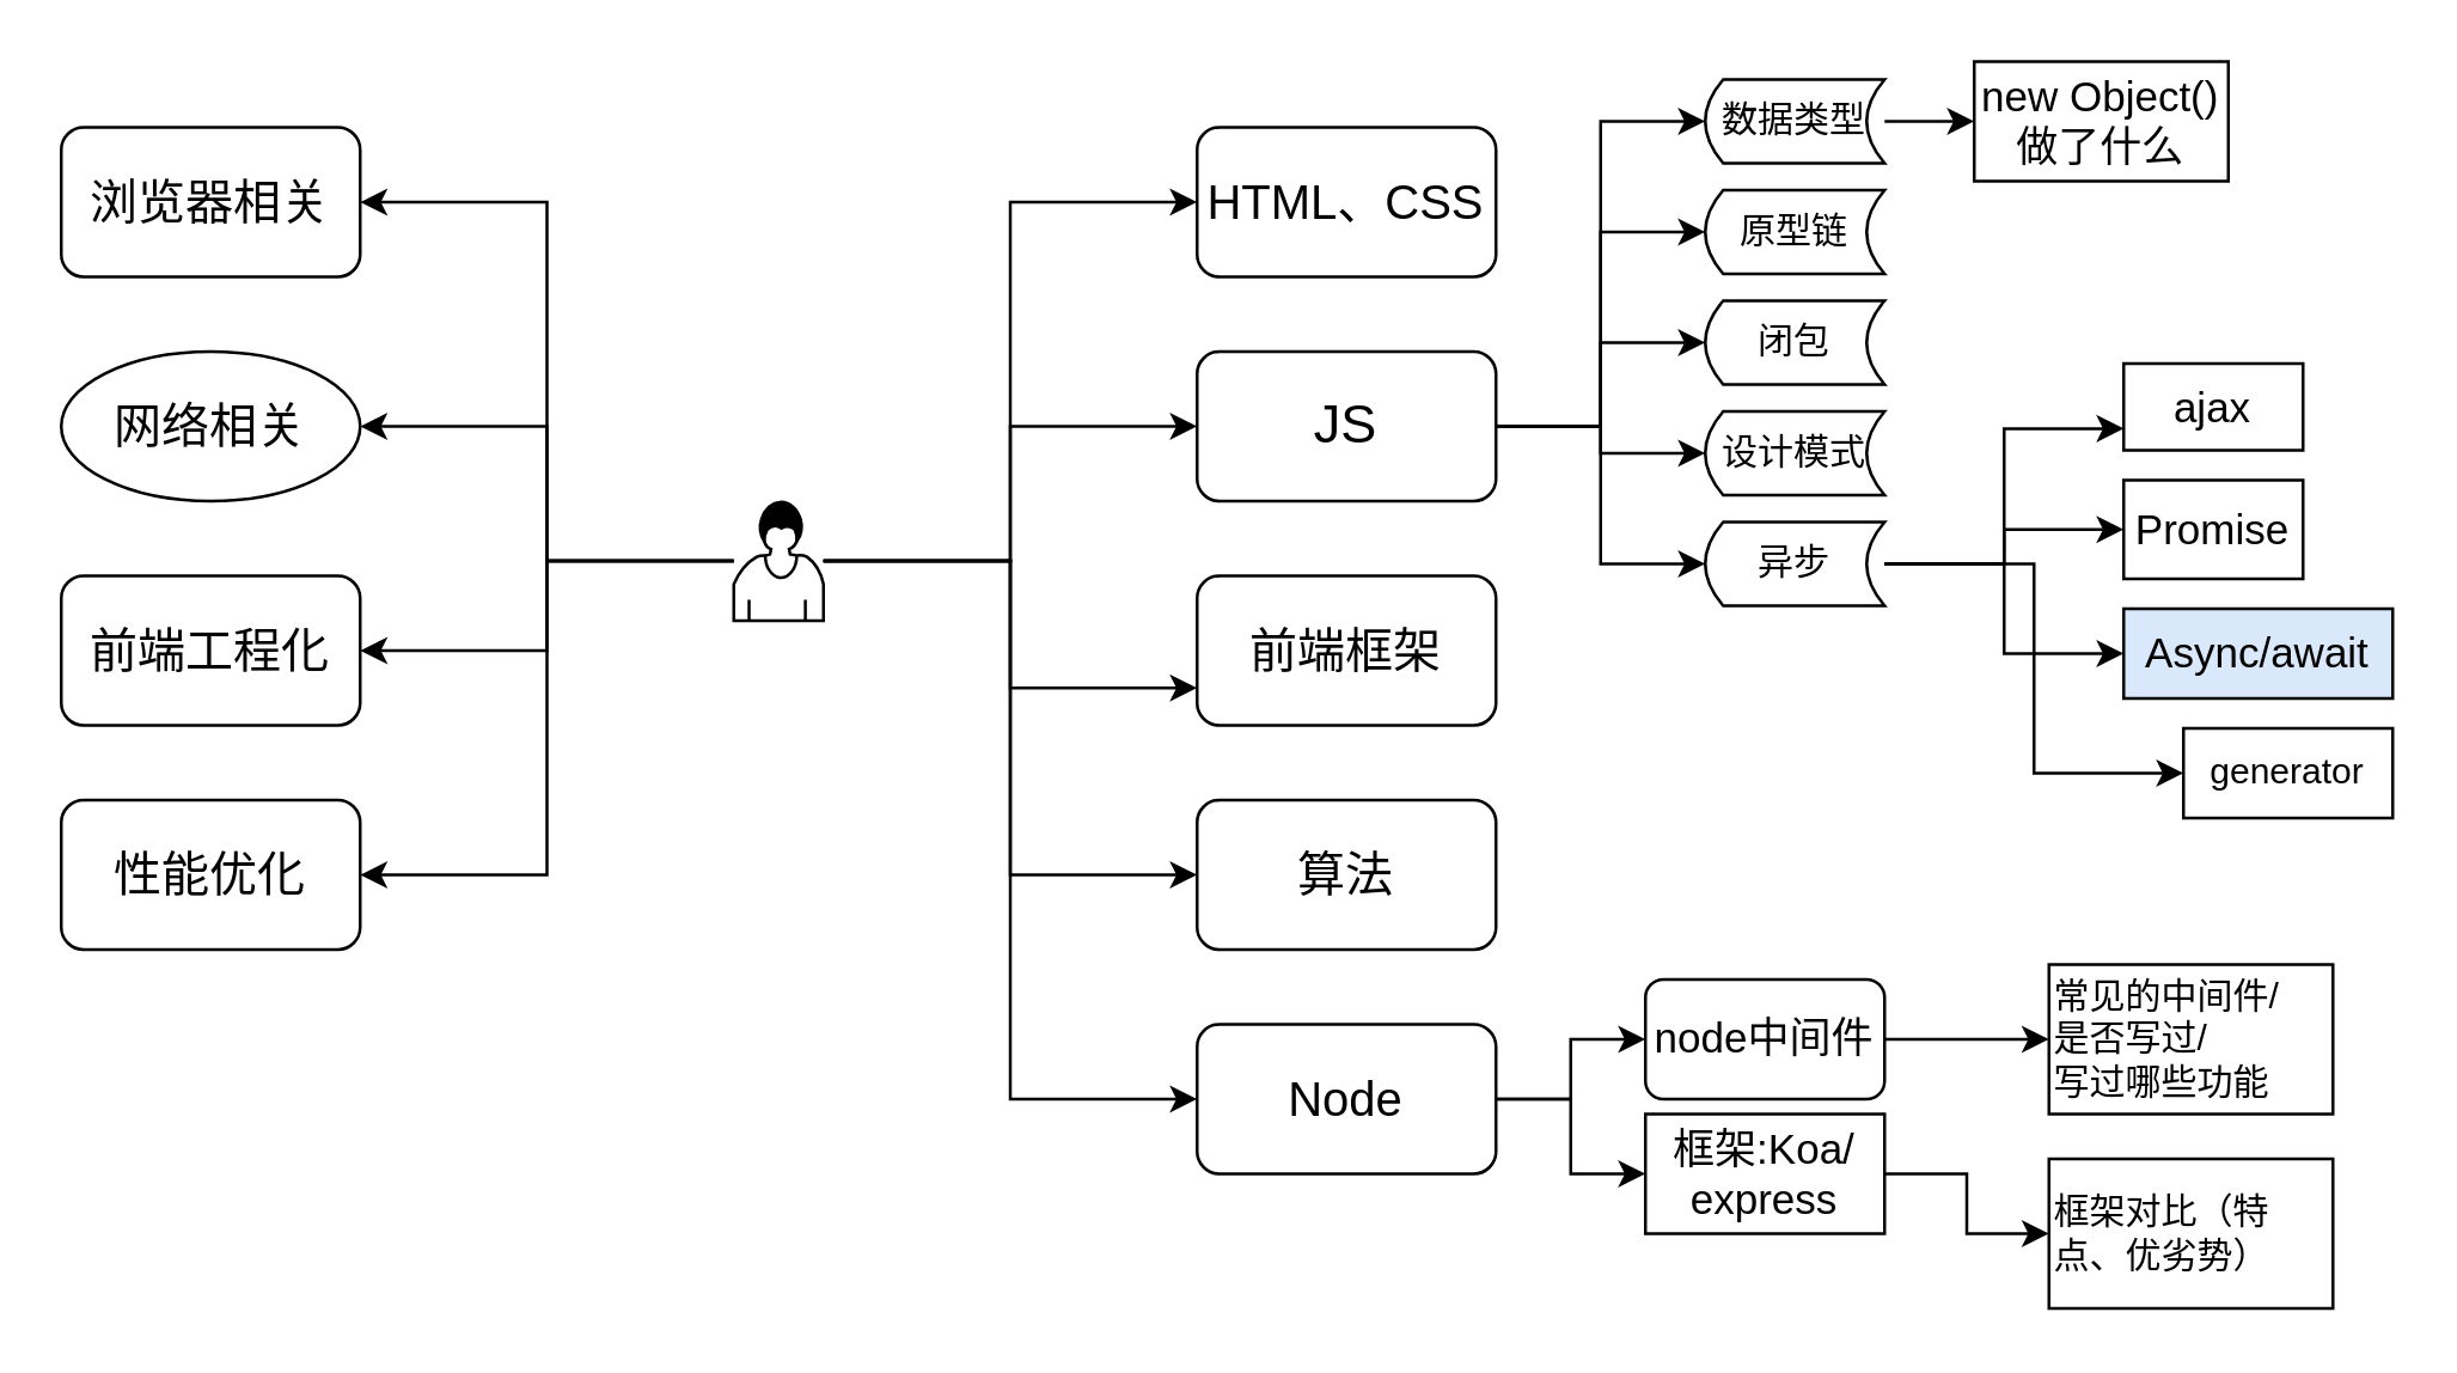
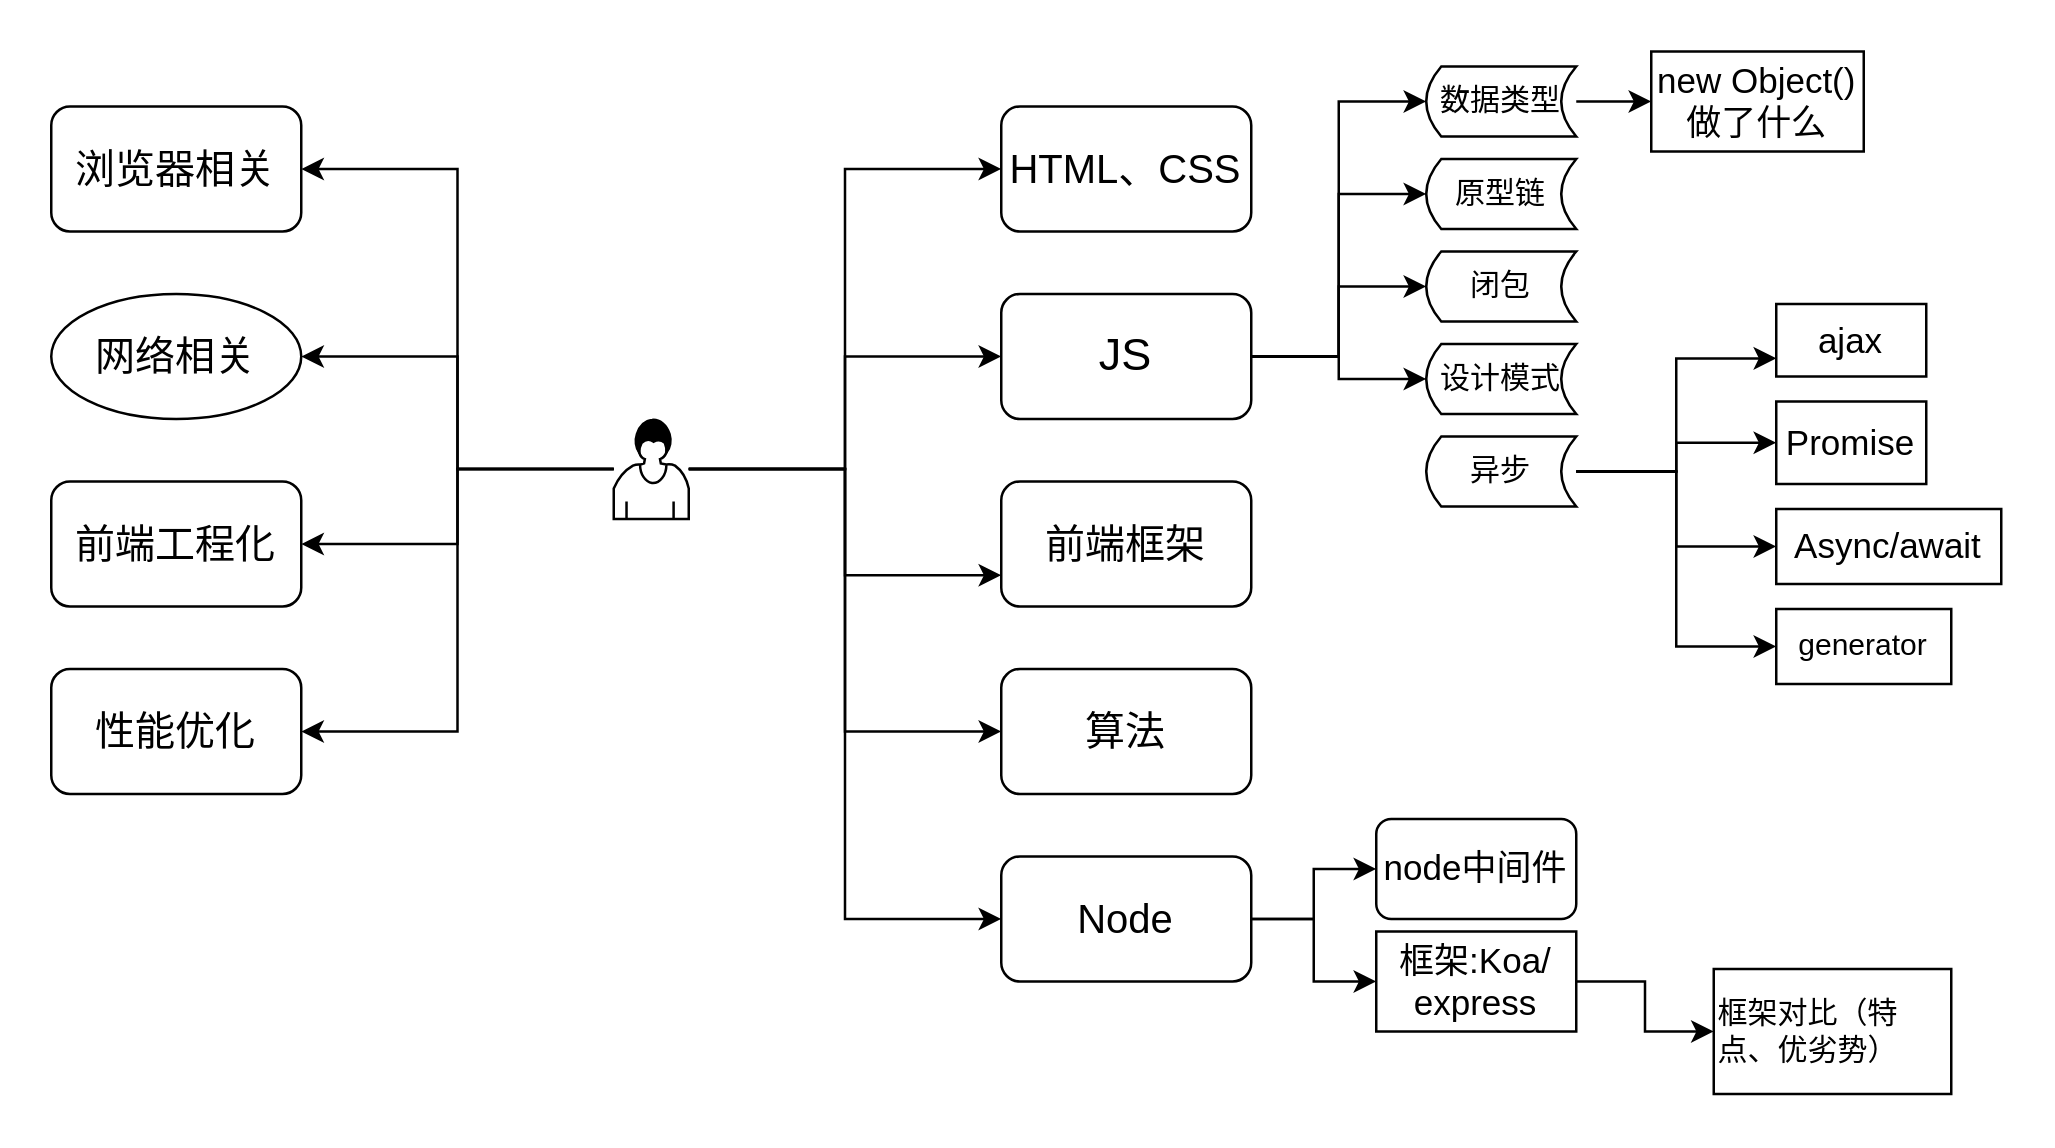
  <mxCell id="0" />
  <mxCell id="1" parent="0" />
  <mxCell id="2" style="edgeStyle=orthogonalEdgeStyle;rounded=0;orthogonalLoop=1;jettySize=auto;html=1;entryX=0;entryY=0.5;entryDx=0;entryDy=0;" parent="1" source="11" target="17" edge="1"><mxGeometry relative="1" as="geometry" /></mxCell>
  <mxCell id="3" style="edgeStyle=orthogonalEdgeStyle;rounded=0;orthogonalLoop=1;jettySize=auto;html=1;entryX=0;entryY=0.5;entryDx=0;entryDy=0;" parent="1" source="11" target="18" edge="1"><mxGeometry relative="1" as="geometry" /></mxCell>
  <mxCell id="4" style="edgeStyle=orthogonalEdgeStyle;rounded=0;orthogonalLoop=1;jettySize=auto;html=1;entryX=0;entryY=0.75;entryDx=0;entryDy=0;" parent="1" source="11" target="19" edge="1"><mxGeometry relative="1" as="geometry" /></mxCell>
  <mxCell id="5" style="edgeStyle=orthogonalEdgeStyle;rounded=0;orthogonalLoop=1;jettySize=auto;html=1;entryX=1;entryY=0.5;entryDx=0;entryDy=0;" parent="1" source="11" target="20" edge="1"><mxGeometry relative="1" as="geometry" /></mxCell>
  <mxCell id="6" style="edgeStyle=orthogonalEdgeStyle;rounded=0;orthogonalLoop=1;jettySize=auto;html=1;entryX=0;entryY=0.5;entryDx=0;entryDy=0;" parent="1" source="11" target="21" edge="1"><mxGeometry relative="1" as="geometry" /></mxCell>
  <mxCell id="7" style="edgeStyle=orthogonalEdgeStyle;rounded=0;orthogonalLoop=1;jettySize=auto;html=1;entryX=1;entryY=0.5;entryDx=0;entryDy=0;" parent="1" source="11" target="22" edge="1"><mxGeometry relative="1" as="geometry" /></mxCell>
  <mxCell id="8" style="edgeStyle=orthogonalEdgeStyle;rounded=0;orthogonalLoop=1;jettySize=auto;html=1;entryX=1;entryY=0.5;entryDx=0;entryDy=0;" parent="1" source="11" target="23" edge="1"><mxGeometry relative="1" as="geometry" /></mxCell>
  <mxCell id="9" style="edgeStyle=orthogonalEdgeStyle;rounded=0;orthogonalLoop=1;jettySize=auto;html=1;entryX=1;entryY=0.5;entryDx=0;entryDy=0;" parent="1" source="11" target="24" edge="1"><mxGeometry relative="1" as="geometry" /></mxCell>
  <mxCell id="10" style="edgeStyle=orthogonalEdgeStyle;rounded=0;orthogonalLoop=1;jettySize=auto;html=1;entryX=0;entryY=0.5;entryDx=0;entryDy=0;" parent="1" source="11" target="38" edge="1"><mxGeometry relative="1" as="geometry" /></mxCell>
  <mxCell id="11" value="" style="shape=mxgraph.bpmn.user_task;html=1;outlineConnect=0;" parent="1" vertex="1"><mxGeometry x="245" y="167" width="30" height="40" as="geometry" /></mxCell>
  <mxCell id="12" style="edgeStyle=orthogonalEdgeStyle;rounded=0;orthogonalLoop=1;jettySize=auto;html=1;exitX=1;exitY=0.5;exitDx=0;exitDy=0;" parent="1" source="17" target="25" edge="1"><mxGeometry relative="1" as="geometry" /></mxCell>
  <mxCell id="13" style="edgeStyle=orthogonalEdgeStyle;rounded=0;orthogonalLoop=1;jettySize=auto;html=1;entryX=0;entryY=0.5;entryDx=0;entryDy=0;" parent="1" source="17" target="26" edge="1"><mxGeometry relative="1" as="geometry" /></mxCell>
- <mxCell id="14" style="edgeStyle=orthogonalEdgeStyle;rounded=0;orthogonalLoop=1;jettySize=auto;html=1;entryX=0;entryY=0.5;entryDx=0;entryDy=0;" parent="1" source="17" target="31" edge="1"><mxGeometry relative="1" as="geometry" /></mxCell>
  <mxCell id="15" style="edgeStyle=orthogonalEdgeStyle;rounded=0;orthogonalLoop=1;jettySize=auto;html=1;entryX=0;entryY=0.5;entryDx=0;entryDy=0;" parent="1" source="17" target="45" edge="1"><mxGeometry relative="1" as="geometry" /></mxCell>
  <mxCell id="16" style="edgeStyle=orthogonalEdgeStyle;rounded=0;orthogonalLoop=1;jettySize=auto;html=1;entryX=0;entryY=0.5;entryDx=0;entryDy=0;" parent="1" source="17" target="47" edge="1"><mxGeometry relative="1" as="geometry" /></mxCell>
  <mxCell id="17" value="&lt;font style=&quot;font-size: 18px&quot;&gt;JS&lt;/font&gt;" style="rounded=1;whiteSpace=wrap;html=1;" parent="1" vertex="1"><mxGeometry x="400" y="117" width="100" height="50" as="geometry" /></mxCell>
  <mxCell id="18" value="&lt;font style=&quot;font-size: 16px&quot;&gt;HTML、CSS&lt;/font&gt;" style="rounded=1;whiteSpace=wrap;html=1;" parent="1" vertex="1"><mxGeometry x="400" y="42" width="100" height="50" as="geometry" /></mxCell>
  <mxCell id="19" value="&lt;font style=&quot;font-size: 16px&quot;&gt;前端框架&lt;/font&gt;" style="rounded=1;whiteSpace=wrap;html=1;" parent="1" vertex="1"><mxGeometry x="400" y="192" width="100" height="50" as="geometry" /></mxCell>
  <mxCell id="20" value="&lt;font style=&quot;font-size: 16px&quot;&gt;浏览器相关&lt;/font&gt;" style="rounded=1;whiteSpace=wrap;html=1;" parent="1" vertex="1"><mxGeometry x="20" y="42" width="100" height="50" as="geometry" /></mxCell>
  <mxCell id="21" value="&lt;font style=&quot;font-size: 16px&quot;&gt;算法&lt;/font&gt;" style="rounded=1;whiteSpace=wrap;html=1;" parent="1" vertex="1"><mxGeometry x="400" y="267" width="100" height="50" as="geometry" /></mxCell>
  <mxCell id="22" value="&lt;font style=&quot;font-size: 16px&quot;&gt;前端工程化&lt;/font&gt;" style="rounded=1;whiteSpace=wrap;html=1;" parent="1" vertex="1"><mxGeometry x="20" y="192" width="100" height="50" as="geometry" /></mxCell>
  <mxCell id="23" value="&lt;font style=&quot;font-size: 16px&quot;&gt;网络相关&lt;/font&gt;" style="ellipse;whiteSpace=wrap;html=1;" parent="1" vertex="1"><mxGeometry x="20" y="117" width="100" height="50" as="geometry" /></mxCell>
  <mxCell id="24" value="&lt;font style=&quot;font-size: 16px&quot;&gt;性能优化&lt;/font&gt;" style="rounded=1;whiteSpace=wrap;html=1;" parent="1" vertex="1"><mxGeometry x="20" y="267" width="100" height="50" as="geometry" /></mxCell>
  <mxCell id="25" value="闭包" style="shape=dataStorage;whiteSpace=wrap;html=1;rotation=0;" parent="1" vertex="1"><mxGeometry x="570" y="100" width="60" height="28" as="geometry" /></mxCell>
  <mxCell id="26" value="设计模式" style="shape=dataStorage;whiteSpace=wrap;html=1;rotation=0;" parent="1" vertex="1"><mxGeometry x="570" y="137" width="60" height="28" as="geometry" /></mxCell>
  <mxCell id="27" style="edgeStyle=orthogonalEdgeStyle;rounded=0;orthogonalLoop=1;jettySize=auto;html=1;entryX=0;entryY=0.75;entryDx=0;entryDy=0;" parent="1" source="31" target="32" edge="1"><mxGeometry relative="1" as="geometry" /></mxCell>
  <mxCell id="28" style="edgeStyle=orthogonalEdgeStyle;rounded=0;orthogonalLoop=1;jettySize=auto;html=1;entryX=0;entryY=0.5;entryDx=0;entryDy=0;" parent="1" source="31" target="33" edge="1"><mxGeometry relative="1" as="geometry" /></mxCell>
  <mxCell id="29" style="edgeStyle=orthogonalEdgeStyle;rounded=0;orthogonalLoop=1;jettySize=auto;html=1;entryX=0;entryY=0.5;entryDx=0;entryDy=0;" parent="1" source="31" target="34" edge="1"><mxGeometry relative="1" as="geometry" /></mxCell>
  <mxCell id="30" style="edgeStyle=orthogonalEdgeStyle;rounded=0;orthogonalLoop=1;jettySize=auto;html=1;entryX=0;entryY=0.5;entryDx=0;entryDy=0;" parent="1" source="31" target="35" edge="1"><mxGeometry relative="1" as="geometry" /></mxCell>
  <mxCell id="31" value="异步" style="shape=dataStorage;whiteSpace=wrap;html=1;rotation=0;" parent="1" vertex="1"><mxGeometry x="570" y="174" width="60" height="28" as="geometry" /></mxCell>
  <mxCell id="32" value="&lt;font style=&quot;font-size: 14px&quot;&gt;ajax&lt;/font&gt;" style="rounded=0;whiteSpace=wrap;html=1;" parent="1" vertex="1"><mxGeometry x="710" y="121" width="60" height="29" as="geometry" /></mxCell>
  <mxCell id="33" value="&lt;font style=&quot;font-size: 14px&quot;&gt;Promise&lt;/font&gt;" style="rounded=0;whiteSpace=wrap;html=1;" parent="1" vertex="1"><mxGeometry x="710" y="160" width="60" height="33" as="geometry" /></mxCell>
- <mxCell id="34" value="&lt;font style=&quot;font-size: 14px&quot;&gt;Async/await&lt;/font&gt;" style="rounded=0;whiteSpace=wrap;html=1;fillColor=#dae8fc;" parent="1" vertex="1"><mxGeometry x="710" y="203" width="90" height="30" as="geometry" /></mxCell>
- <mxCell id="35" value="generator" style="rounded=0;whiteSpace=wrap;html=1;" parent="1" vertex="1"><mxGeometry x="730" y="243" width="70" height="30" as="geometry" /></mxCell>
+ <mxCell id="34" value="&lt;font style=&quot;font-size: 14px&quot;&gt;Async/await&lt;/font&gt;" style="rounded=0;whiteSpace=wrap;html=1;" parent="1" vertex="1"><mxGeometry x="710" y="203" width="90" height="30" as="geometry" /></mxCell>
+ <mxCell id="35" value="generator" style="rounded=0;whiteSpace=wrap;html=1;" parent="1" vertex="1"><mxGeometry x="710" y="243" width="70" height="30" as="geometry" /></mxCell>
  <mxCell id="36" style="edgeStyle=orthogonalEdgeStyle;rounded=0;orthogonalLoop=1;jettySize=auto;html=1;exitX=1;exitY=0.5;exitDx=0;exitDy=0;entryX=0;entryY=0.5;entryDx=0;entryDy=0;" parent="1" source="38" target="40" edge="1"><mxGeometry relative="1" as="geometry"><mxPoint x="570" y="365" as="targetPoint" /></mxGeometry></mxCell>
  <mxCell id="37" style="edgeStyle=orthogonalEdgeStyle;rounded=0;orthogonalLoop=1;jettySize=auto;html=1;entryX=0;entryY=0.5;entryDx=0;entryDy=0;" parent="1" source="38" target="42" edge="1"><mxGeometry relative="1" as="geometry" /></mxCell>
  <mxCell id="38" value="&lt;font style=&quot;font-size: 16px&quot;&gt;Node&lt;/font&gt;" style="rounded=1;whiteSpace=wrap;html=1;" parent="1" vertex="1"><mxGeometry x="400" y="342" width="100" height="50" as="geometry" /></mxCell>
  <mxCell id="39" style="edgeStyle=orthogonalEdgeStyle;rounded=0;orthogonalLoop=1;jettySize=auto;html=1;exitX=1;exitY=0.5;exitDx=0;exitDy=0;entryX=0;entryY=0.5;entryDx=0;entryDy=0;" parent="1" source="40" target="44" edge="1"><mxGeometry relative="1" as="geometry" /></mxCell>
  <mxCell id="40" value="&lt;font style=&quot;font-size: 14px&quot;&gt;框架:Koa/ express&lt;/font&gt;" style="rounded=0;whiteSpace=wrap;html=1;" parent="1" vertex="1"><mxGeometry x="550" y="372" width="80" height="40" as="geometry" /></mxCell>
- <mxCell id="41" style="edgeStyle=orthogonalEdgeStyle;rounded=0;orthogonalLoop=1;jettySize=auto;html=1;entryX=0;entryY=0.5;entryDx=0;entryDy=0;" parent="1" source="42" target="43" edge="1"><mxGeometry relative="1" as="geometry" /></mxCell>
  <mxCell id="42" value="&lt;font style=&quot;font-size: 14px&quot;&gt;node中间件&lt;/font&gt;" style="whiteSpace=wrap;html=1;rounded=1;" parent="1" vertex="1"><mxGeometry x="550" y="327" width="80" height="40" as="geometry" /></mxCell>
- <mxCell id="43" value="&lt;span&gt;常见的中间件/&lt;br&gt;是否写过/&lt;br&gt;写过哪些功能&lt;br&gt;&lt;/span&gt;" style="rounded=0;whiteSpace=wrap;html=1;align=left;" parent="1" vertex="1"><mxGeometry x="685" y="322" width="95" height="50" as="geometry" /></mxCell>
  <mxCell id="44" value="&lt;span&gt;框架对比（特点、优劣势）&lt;br&gt;&lt;/span&gt;" style="rounded=0;whiteSpace=wrap;html=1;align=left;" parent="1" vertex="1"><mxGeometry x="685" y="387" width="95" height="50" as="geometry" /></mxCell>
  <mxCell id="45" value="原型链" style="shape=dataStorage;whiteSpace=wrap;html=1;rotation=0;" parent="1" vertex="1"><mxGeometry x="570" y="63" width="60" height="28" as="geometry" /></mxCell>
  <mxCell id="46" style="edgeStyle=orthogonalEdgeStyle;rounded=0;orthogonalLoop=1;jettySize=auto;html=1;entryX=0;entryY=0.5;entryDx=0;entryDy=0;" parent="1" source="47" target="48" edge="1"><mxGeometry relative="1" as="geometry" /></mxCell>
  <mxCell id="47" value="数据类型" style="shape=dataStorage;whiteSpace=wrap;html=1;rotation=0;" parent="1" vertex="1"><mxGeometry x="570" y="26" width="60" height="28" as="geometry" /></mxCell>
  <mxCell id="48" value="&lt;span style=&quot;font-size: 14px&quot;&gt;new Object() 做了什么&lt;/span&gt;" style="rounded=0;whiteSpace=wrap;html=1;" parent="1" vertex="1"><mxGeometry x="660" y="20" width="85" height="40" as="geometry" /></mxCell>
